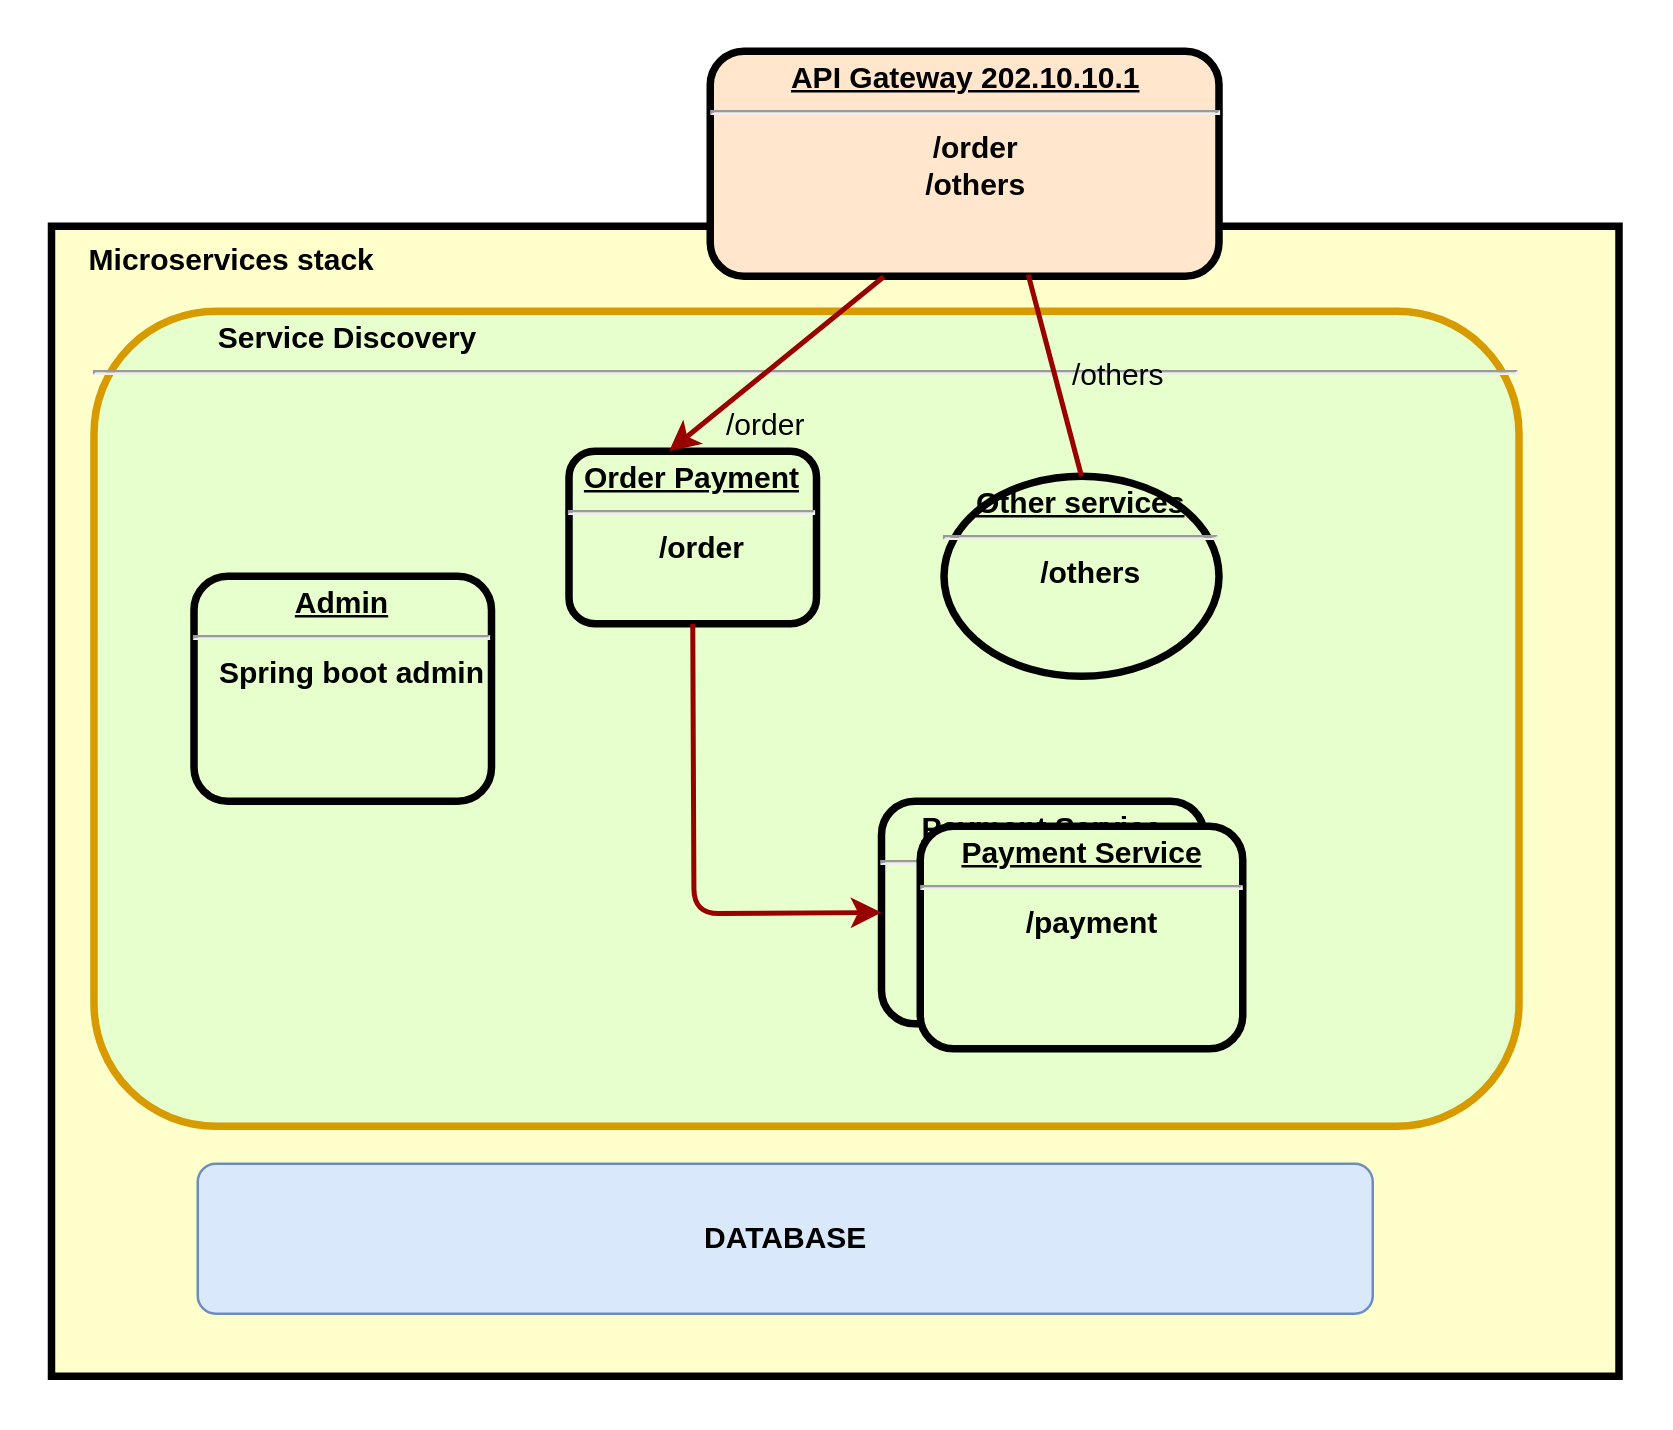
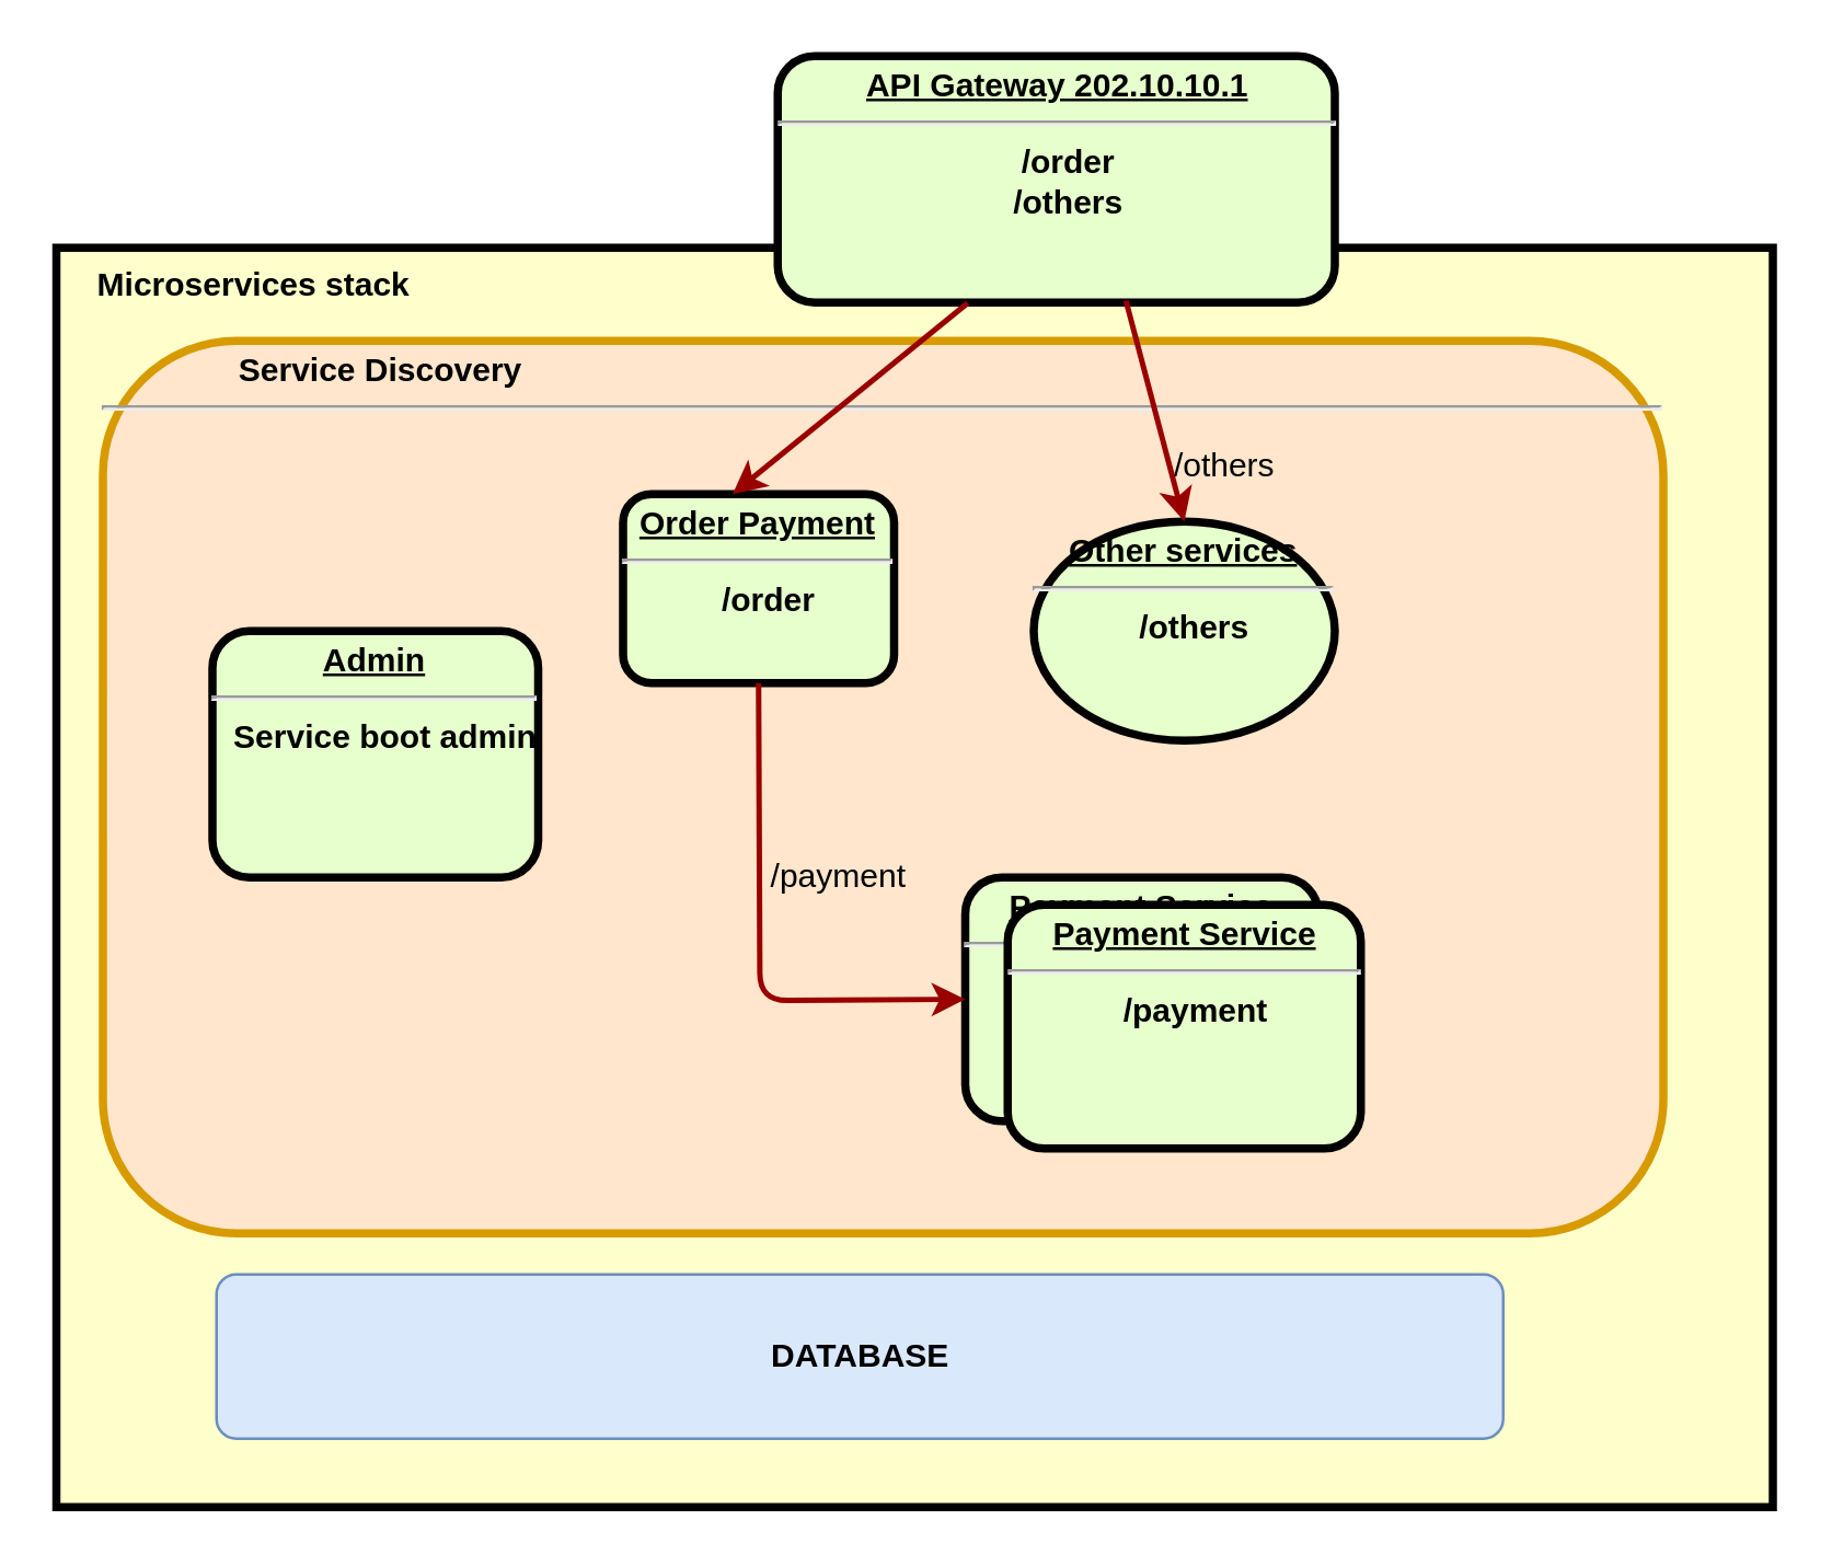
  <mxCell id="0" />
  <mxCell id="1" parent="0" />
  <mxCell id="2" value="    Microservices stack" style="whiteSpace=wrap;align=left;verticalAlign=top;fontStyle=1;strokeWidth=3;fillColor=#FFFFCC" parent="1" vertex="1"><mxGeometry x="20" y="90" width="627" height="460" as="geometry" /></mxCell>
- <mxCell id="3" value="&lt;p style=&quot;text-align: left ; margin: 4px 0px 0px&quot;&gt;&amp;nbsp; &amp;nbsp; &amp;nbsp; &amp;nbsp; &amp;nbsp; &amp;nbsp; &amp;nbsp; &amp;nbsp;Service Discovery&lt;/p&gt;&lt;hr&gt;&lt;p style=&quot;margin: 0px ; margin-left: 8px&quot;&gt;&lt;br&gt;&lt;/p&gt;" style="verticalAlign=middle;align=center;overflow=fill;fontSize=12;fontFamily=Helvetica;html=1;rounded=1;fontStyle=1;strokeWidth=3;fillColor=#e6ffcc;strokeColor=#d79b00;" parent="1" vertex="1"><mxGeometry x="37" y="124" width="570" height="326" as="geometry" /></mxCell>
- <mxCell id="4" value="&lt;p style=&quot;margin: 0px ; margin-top: 4px ; text-align: center ; text-decoration: underline&quot;&gt;&lt;strong&gt;API Gateway 202.10.10.1&lt;/strong&gt;&lt;/p&gt;&lt;hr&gt;&lt;p style=&quot;margin: 0px ; margin-left: 8px&quot;&gt;/order&lt;/p&gt;&lt;p style=&quot;margin: 0px ; margin-left: 8px&quot;&gt;/others&lt;/p&gt;" style="verticalAlign=middle;align=center;overflow=fill;fontSize=12;fontFamily=Helvetica;html=1;rounded=1;fontStyle=1;strokeWidth=3;fillColor=#ffe6cc;" parent="1" vertex="1"><mxGeometry x="283.5" y="20" width="203.5" height="90" as="geometry" /></mxCell>
- <mxCell id="5" value="&lt;p style=&quot;margin: 0px ; margin-top: 4px ; text-align: center ; text-decoration: underline&quot;&gt;&lt;strong&gt;Admin&lt;/strong&gt;&lt;/p&gt;&lt;hr&gt;&lt;p style=&quot;margin: 0px ; margin-left: 8px&quot;&gt;&lt;span&gt;Spring boot admin&lt;/span&gt;&lt;/p&gt;" style="verticalAlign=middle;align=center;overflow=fill;fontSize=12;fontFamily=Helvetica;html=1;rounded=1;fontStyle=1;strokeWidth=3;fillColor=#E6FFCC" parent="1" vertex="1"><mxGeometry x="77" y="230" width="119" height="90" as="geometry" /></mxCell>
+ <mxCell id="3" value="&lt;p style=&quot;text-align: left ; margin: 4px 0px 0px&quot;&gt;&amp;nbsp; &amp;nbsp; &amp;nbsp; &amp;nbsp; &amp;nbsp; &amp;nbsp; &amp;nbsp; &amp;nbsp;Service Discovery&lt;/p&gt;&lt;hr&gt;&lt;p style=&quot;margin: 0px ; margin-left: 8px&quot;&gt;&lt;br&gt;&lt;/p&gt;" style="verticalAlign=middle;align=center;overflow=fill;fontSize=12;fontFamily=Helvetica;html=1;rounded=1;fontStyle=1;strokeWidth=3;fillColor=#ffe6cc;strokeColor=#d79b00;" parent="1" vertex="1"><mxGeometry x="37" y="124" width="570" height="326" as="geometry" /></mxCell>
+ <mxCell id="4" value="&lt;p style=&quot;margin: 0px ; margin-top: 4px ; text-align: center ; text-decoration: underline&quot;&gt;&lt;strong&gt;API Gateway 202.10.10.1&lt;/strong&gt;&lt;/p&gt;&lt;hr&gt;&lt;p style=&quot;margin: 0px ; margin-left: 8px&quot;&gt;/order&lt;/p&gt;&lt;p style=&quot;margin: 0px ; margin-left: 8px&quot;&gt;/others&lt;/p&gt;" style="verticalAlign=middle;align=center;overflow=fill;fontSize=12;fontFamily=Helvetica;html=1;rounded=1;fontStyle=1;strokeWidth=3;fillColor=#E6FFCC" parent="1" vertex="1"><mxGeometry x="283.5" y="20" width="203.5" height="90" as="geometry" /></mxCell>
+ <mxCell id="5" value="&lt;p style=&quot;margin: 0px ; margin-top: 4px ; text-align: center ; text-decoration: underline&quot;&gt;&lt;strong&gt;Admin&lt;/strong&gt;&lt;/p&gt;&lt;hr&gt;&lt;p style=&quot;margin: 0px ; margin-left: 8px&quot;&gt;&lt;span&gt;Service boot admin&lt;/span&gt;&lt;/p&gt;" style="verticalAlign=middle;align=center;overflow=fill;fontSize=12;fontFamily=Helvetica;html=1;rounded=1;fontStyle=1;strokeWidth=3;fillColor=#E6FFCC" parent="1" vertex="1"><mxGeometry x="77" y="230" width="119" height="90" as="geometry" /></mxCell>
  <mxCell id="6" value="&lt;p style=&quot;margin: 0px ; margin-top: 4px ; text-align: center ; text-decoration: underline&quot;&gt;&lt;strong&gt;&lt;strong&gt;Payment Service&lt;/strong&gt;&lt;br&gt;&lt;/strong&gt;&lt;/p&gt;&lt;hr&gt;&lt;p style=&quot;margin: 0px ; margin-left: 8px&quot;&gt;/payment&lt;/p&gt;" style="verticalAlign=middle;align=center;overflow=fill;fontSize=12;fontFamily=Helvetica;html=1;rounded=1;fontStyle=1;strokeWidth=3;fillColor=#E6FFCC" parent="1" vertex="1"><mxGeometry x="352" y="320" width="129" height="89" as="geometry" /></mxCell>
  <mxCell id="7" value="&lt;p style=&quot;margin: 0px ; margin-top: 4px ; text-align: center ; text-decoration: underline&quot;&gt;Order Payment&lt;/p&gt;&lt;hr&gt;&lt;p style=&quot;margin: 0px ; margin-left: 8px&quot;&gt;/order&lt;/p&gt;" style="verticalAlign=middle;align=center;overflow=fill;fontSize=12;fontFamily=Helvetica;html=1;rounded=1;fontStyle=1;strokeWidth=3;fillColor=#E6FFCC" parent="1" vertex="1"><mxGeometry x="227" y="180" width="99" height="69" as="geometry" /></mxCell>
  <mxCell id="8" value="" style="edgeStyle=none;noEdgeStyle=1;strokeColor=#990000;strokeWidth=2;exitX=0.341;exitY=1.002;exitDx=0;exitDy=0;exitPerimeter=0;" parent="1" source="4" edge="1"><mxGeometry width="100" height="100" relative="1" as="geometry"><mxPoint x="136" y="276" as="sourcePoint" /><mxPoint x="267" y="180" as="targetPoint" /><Array as="points" /></mxGeometry></mxCell>
  <mxCell id="9" value="&lt;p style=&quot;margin: 0px ; margin-top: 4px ; text-align: center ; text-decoration: underline&quot;&gt;&lt;strong&gt;Other services&lt;/strong&gt;&lt;/p&gt;&lt;hr&gt;&lt;p style=&quot;margin: 0px ; margin-left: 8px&quot;&gt;/others&lt;/p&gt;" style="ellipse;verticalAlign=middle;align=center;overflow=fill;fontSize=12;fontFamily=Helvetica;html=1;fontStyle=1;strokeWidth=3;fillColor=#E6FFCC;" parent="1" vertex="1"><mxGeometry x="377" y="190" width="110" height="80" as="geometry" /></mxCell>
- <mxCell id="10" value="" style="edgeStyle=none;noEdgeStyle=1;strokeColor=#990000;strokeWidth=2;exitX=0.625;exitY=0.993;exitDx=0;exitDy=0;exitPerimeter=0;entryX=0.5;entryY=0;entryDx=0;entryDy=0;endArrow=none;" edge="1" parent="1" source="4" target="9"><mxGeometry width="100" height="100" relative="1" as="geometry"><mxPoint x="230.5" y="320" as="sourcePoint" /><mxPoint x="337.41" y="194.78" as="targetPoint" /><Array as="points" /></mxGeometry></mxCell>
+ <mxCell id="10" value="" style="edgeStyle=none;noEdgeStyle=1;strokeColor=#990000;strokeWidth=2;exitX=0.625;exitY=0.993;exitDx=0;exitDy=0;exitPerimeter=0;entryX=0.5;entryY=0;entryDx=0;entryDy=0;" edge="1" parent="1" source="4" target="9"><mxGeometry width="100" height="100" relative="1" as="geometry"><mxPoint x="230.5" y="320" as="sourcePoint" /><mxPoint x="337.41" y="194.78" as="targetPoint" /><Array as="points" /></mxGeometry></mxCell>
  <mxCell id="11" value="" style="edgeStyle=none;noEdgeStyle=1;strokeColor=#990000;strokeWidth=2;exitX=0.5;exitY=1;exitDx=0;exitDy=0;entryX=0;entryY=0.5;entryDx=0;entryDy=0;" edge="1" parent="1" source="7" target="6"><mxGeometry width="100" height="100" relative="1" as="geometry"><mxPoint x="230.5" y="320" as="sourcePoint" /><mxPoint x="337.41" y="194.78" as="targetPoint" /><Array as="points"><mxPoint x="277" y="365" /></Array></mxGeometry></mxCell>
  <mxCell id="12" value="&lt;b&gt;DATABASE&lt;/b&gt;" style="rounded=1;whiteSpace=wrap;html=1;align=center;fillColor=#dae8fc;strokeColor=#6c8ebf;arcSize=12;" vertex="1" parent="1"><mxGeometry x="78.5" y="465" width="470" height="60" as="geometry" /></mxCell>
- <mxCell id="14" value="/order" style="text;html=1;strokeColor=none;fillColor=none;align=center;verticalAlign=middle;whiteSpace=wrap;rounded=0;" vertex="1" parent="1"><mxGeometry x="286" y="160" width="40" height="20" as="geometry" /></mxCell>
- <mxCell id="15" value="/others" style="text;html=1;strokeColor=none;fillColor=none;align=center;verticalAlign=middle;whiteSpace=wrap;rounded=0;" vertex="1" parent="1"><mxGeometry x="427" y="140" width="40" height="20" as="geometry" /></mxCell>
+ <mxCell id="13" value="/payment" style="text;html=1;strokeColor=none;fillColor=none;align=center;verticalAlign=middle;whiteSpace=wrap;rounded=0;" vertex="1" parent="1"><mxGeometry x="286" y="310" width="40" height="20" as="geometry" /></mxCell>
+ <mxCell id="15" value="/others" style="text;html=1;strokeColor=none;fillColor=none;align=center;verticalAlign=middle;whiteSpace=wrap;rounded=0;" vertex="1" parent="1"><mxGeometry x="427" y="160" width="40" height="20" as="geometry" /></mxCell>
  <mxCell id="16" value="&lt;p style=&quot;margin: 0px ; margin-top: 4px ; text-align: center ; text-decoration: underline&quot;&gt;&lt;strong&gt;&lt;strong&gt;Payment Service&lt;/strong&gt;&lt;br&gt;&lt;/strong&gt;&lt;/p&gt;&lt;hr&gt;&lt;p style=&quot;margin: 0px ; margin-left: 8px&quot;&gt;/payment&lt;/p&gt;" style="verticalAlign=middle;align=center;overflow=fill;fontSize=12;fontFamily=Helvetica;html=1;rounded=1;fontStyle=1;strokeWidth=3;fillColor=#E6FFCC" vertex="1" parent="1"><mxGeometry x="367.5" y="330" width="129" height="89" as="geometry" /></mxCell>
